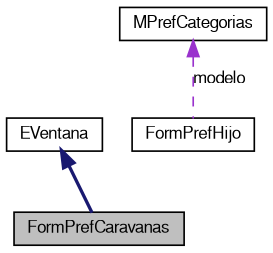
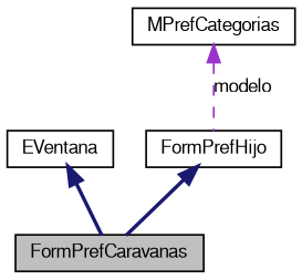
  digraph {
    node [color=black fontname=FreeSans fontsize=10 shape=record]
    edge [color=midnightblue dir=back fontname=FreeSans fontsize=10 labelfontname=FreeSans labelfontsize=10 style=bold]
    n1 [fillcolor=grey75 fontcolor=black height=0.2 label=FormPrefCaravanas style=filled width=0.4]
    n2 [height=0.2 label=EVentana width=0.4]
    n3 [height=0.2 label=FormPrefHijo width=0.4]
    n4 [height=0.2 label=MPrefCategorias width=0.4]
    n2 -> n1
+   n3 -> n1
    n4 -> n3 [color=darkorchid3 label=modelo style=dashed]
  }
